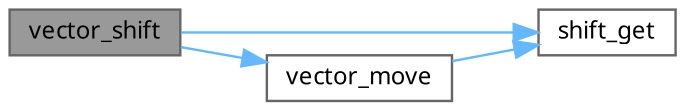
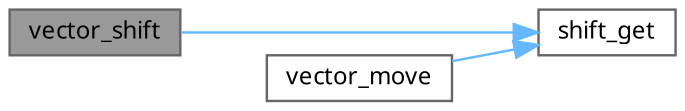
  digraph {
    rankdir=LR
    node [color=grey40 fillcolor=white fontname=Mononoki fontsize=10 shape=box style=filled]
    edge [color=steelblue1 fontname=Mononoki fontsize=10 labelfontname=Mononoki labelfontsize=10 style=solid]
    n1 [color=gray40 fillcolor=grey60 fontcolor=black height=0.2 label=vector_shift width=0.4]
    n2 [height=0.2 label=shift_get width=0.4]
    n3 [height=0.2 label=vector_move width=0.4]
    n1 -> n2
-   n1 -> n3
    n3 -> n2
  }
